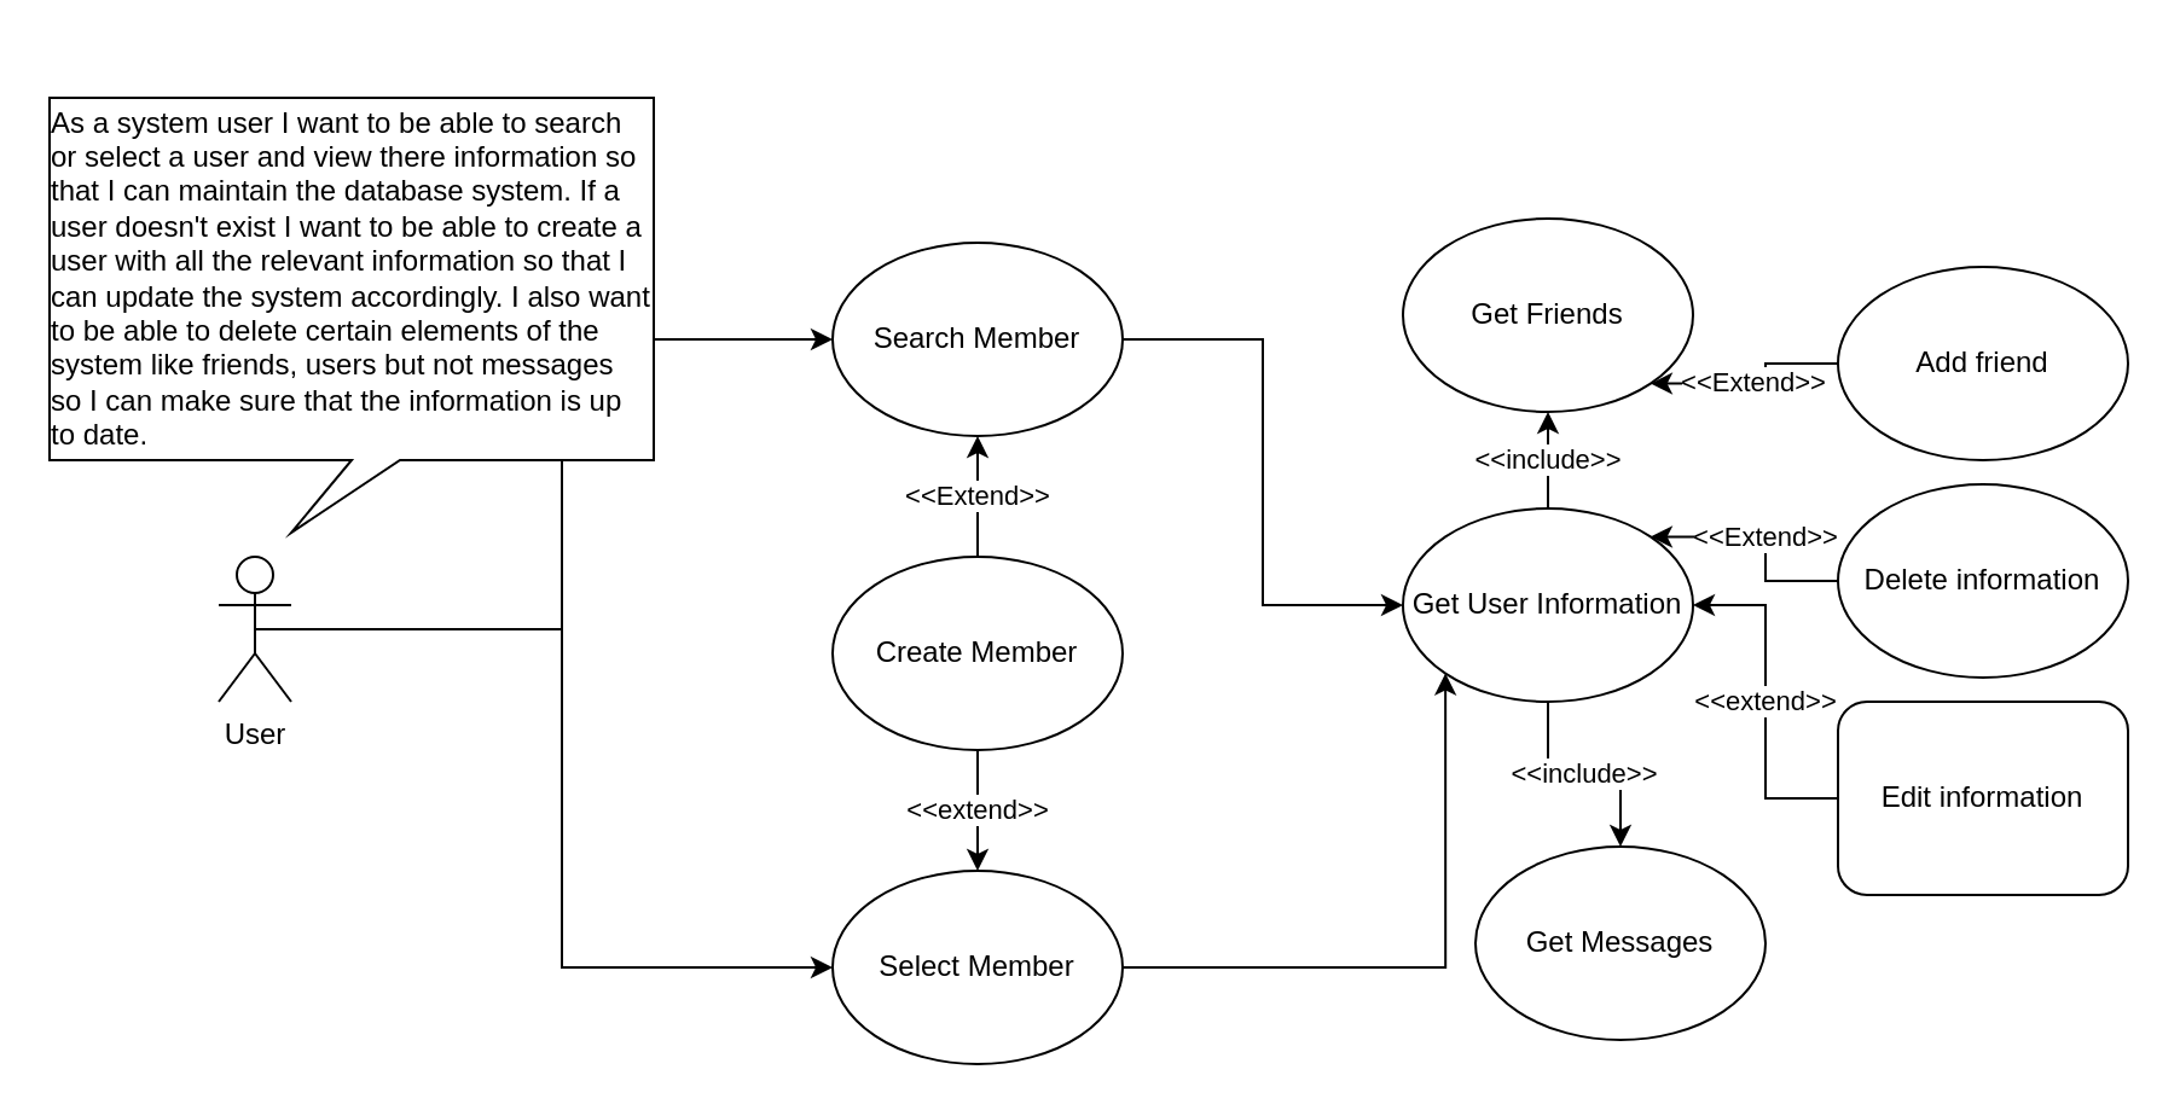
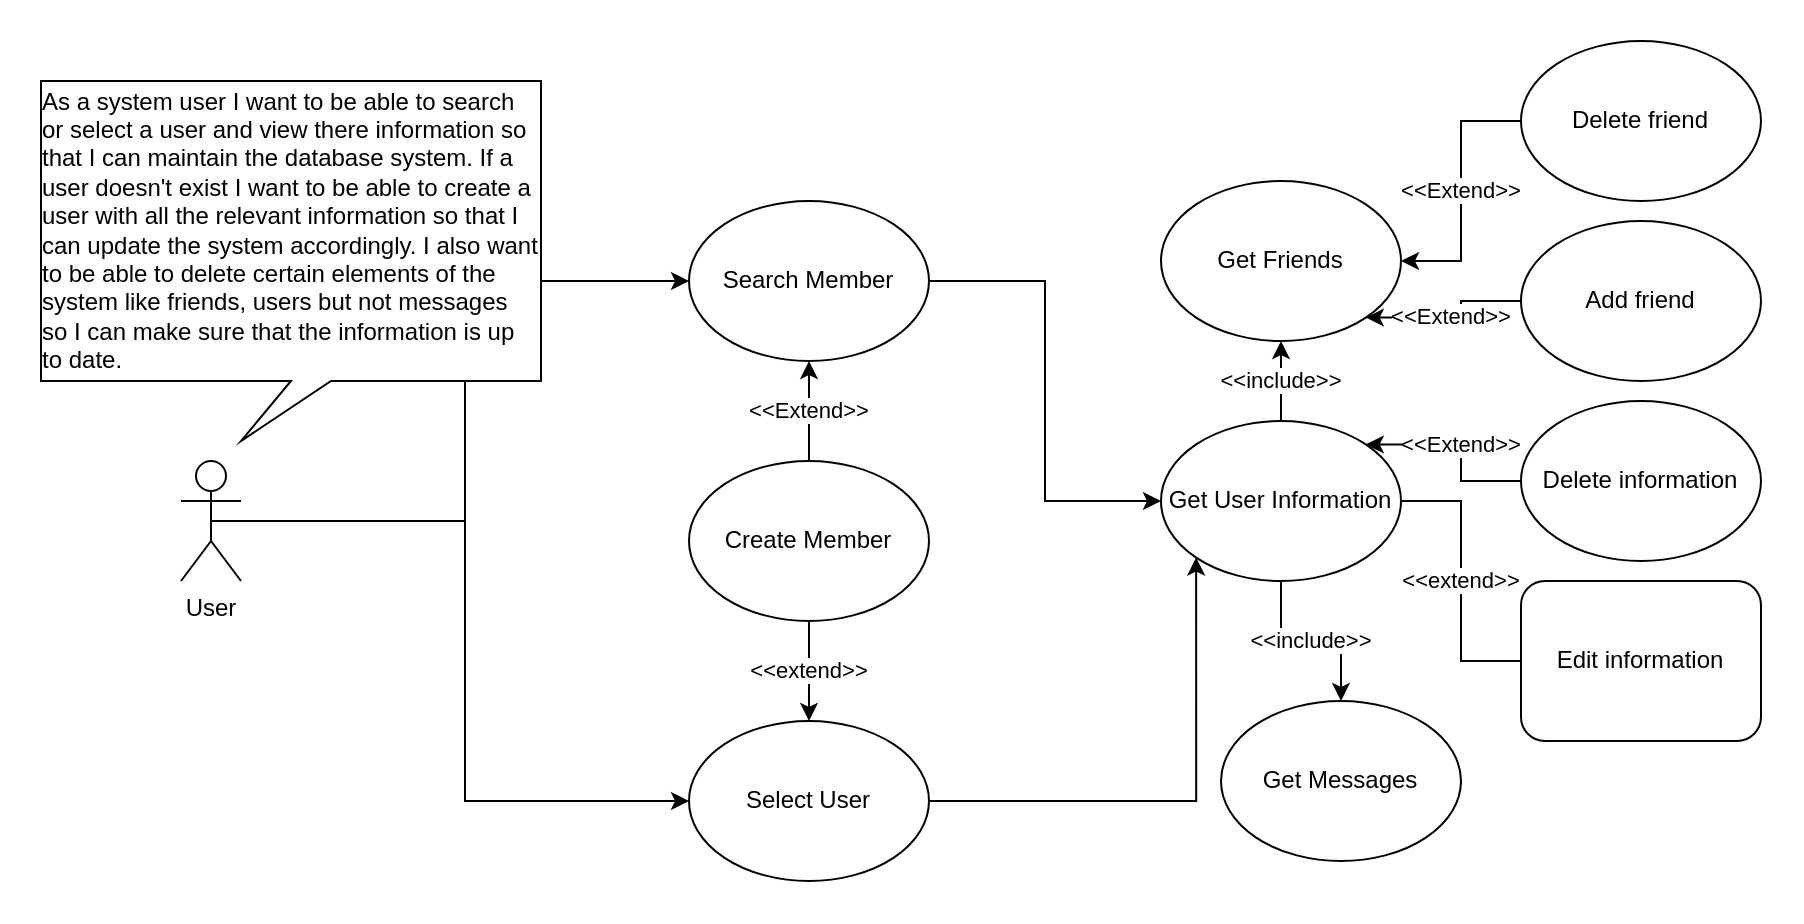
  <mxCell id="0" />
  <mxCell id="1" parent="0" />
  <mxCell id="2" style="edgeStyle=orthogonalEdgeStyle;rounded=0;orthogonalLoop=1;jettySize=auto;html=1;exitX=0.5;exitY=0.5;exitDx=0;exitDy=0;exitPerimeter=0;entryX=0;entryY=0.5;entryDx=0;entryDy=0;" parent="1" source="4" target="8" edge="1"><mxGeometry relative="1" as="geometry" /></mxCell>
  <mxCell id="3" style="edgeStyle=orthogonalEdgeStyle;rounded=0;orthogonalLoop=1;jettySize=auto;html=1;exitX=0.5;exitY=0.5;exitDx=0;exitDy=0;exitPerimeter=0;entryX=0;entryY=0.5;entryDx=0;entryDy=0;" parent="1" source="4" target="6" edge="1"><mxGeometry relative="1" as="geometry" /></mxCell>
  <mxCell id="4" value="User" style="shape=umlActor;verticalLabelPosition=bottom;labelBackgroundColor=#ffffff;verticalAlign=top;html=1;" parent="1" vertex="1"><mxGeometry x="90" y="230" width="30" height="60" as="geometry" /></mxCell>
  <mxCell id="5" style="edgeStyle=orthogonalEdgeStyle;rounded=0;orthogonalLoop=1;jettySize=auto;html=1;exitX=1;exitY=0.5;exitDx=0;exitDy=0;entryX=0;entryY=0.5;entryDx=0;entryDy=0;" parent="1" source="6" target="12" edge="1"><mxGeometry relative="1" as="geometry" /></mxCell>
  <mxCell id="6" value="Search Member" style="ellipse;whiteSpace=wrap;html=1;" parent="1" vertex="1"><mxGeometry x="344" y="100" width="120" height="80" as="geometry" /></mxCell>
  <mxCell id="7" style="edgeStyle=orthogonalEdgeStyle;rounded=0;orthogonalLoop=1;jettySize=auto;html=1;exitX=1;exitY=0.5;exitDx=0;exitDy=0;entryX=0;entryY=1;entryDx=0;entryDy=0;" parent="1" source="8" target="12" edge="1"><mxGeometry relative="1" as="geometry" /></mxCell>
- <mxCell id="8" value="Select Member" style="ellipse;whiteSpace=wrap;html=1;" parent="1" vertex="1"><mxGeometry x="344" y="360" width="120" height="80" as="geometry" /></mxCell>
+ <mxCell id="8" value="Select User" style="ellipse;whiteSpace=wrap;html=1;" parent="1" vertex="1"><mxGeometry x="344" y="360" width="120" height="80" as="geometry" /></mxCell>
  <mxCell id="9" value="Get Friends" style="ellipse;whiteSpace=wrap;html=1;" parent="1" vertex="1"><mxGeometry x="580" y="90" width="120" height="80" as="geometry" /></mxCell>
  <mxCell id="10" value="&amp;lt;&amp;lt;include&amp;gt;&amp;gt;" style="edgeStyle=orthogonalEdgeStyle;rounded=0;orthogonalLoop=1;jettySize=auto;html=1;exitX=0.5;exitY=0;exitDx=0;exitDy=0;entryX=0.5;entryY=1;entryDx=0;entryDy=0;" parent="1" source="12" target="9" edge="1"><mxGeometry relative="1" as="geometry" /></mxCell>
  <mxCell id="11" value="&amp;lt;&amp;lt;include&amp;gt;&amp;gt;" style="edgeStyle=orthogonalEdgeStyle;rounded=0;orthogonalLoop=1;jettySize=auto;html=1;exitX=0.5;exitY=1;exitDx=0;exitDy=0;entryX=0.5;entryY=0;entryDx=0;entryDy=0;" parent="1" source="12" target="13" edge="1"><mxGeometry relative="1" as="geometry" /></mxCell>
  <mxCell id="12" value="Get User Information" style="ellipse;whiteSpace=wrap;html=1;" parent="1" vertex="1"><mxGeometry x="580" y="210" width="120" height="80" as="geometry" /></mxCell>
  <mxCell id="13" value="Get Messages" style="ellipse;whiteSpace=wrap;html=1;" parent="1" vertex="1"><mxGeometry x="610" y="350" width="120" height="80" as="geometry" /></mxCell>
  <mxCell id="14" value="&lt;div style=&quot;text-align: left&quot;&gt;&lt;span&gt;As a system user I want to be able to search or select a user and view there information so that I can maintain the database system. If a user doesn't exist I want to be able to create a user with all the relevant information so that I can update the system accordingly. I also want to be able to delete certain elements of the system like friends, users but not messages so I can make sure that the information is up to date.&lt;/span&gt;&lt;/div&gt;" style="shape=callout;whiteSpace=wrap;html=1;perimeter=calloutPerimeter;position2=0.4;" parent="1" vertex="1"><mxGeometry x="20" y="40" width="250" height="180" as="geometry" /></mxCell>
- <mxCell id="17" value="&amp;lt;&amp;lt;extend&amp;gt;&amp;gt;" style="edgeStyle=orthogonalEdgeStyle;rounded=0;orthogonalLoop=1;jettySize=auto;html=1;entryX=1;entryY=0.5;entryDx=0;entryDy=0;" edge="1" parent="1" source="18" target="12"><mxGeometry relative="1" as="geometry" /></mxCell>
+ <mxCell id="15" value="&amp;lt;&amp;lt;Extend&amp;gt;&amp;gt;" style="edgeStyle=orthogonalEdgeStyle;rounded=0;orthogonalLoop=1;jettySize=auto;html=1;entryX=1;entryY=0.5;entryDx=0;entryDy=0;" edge="1" parent="1" source="16" target="9"><mxGeometry relative="1" as="geometry" /></mxCell>
+ <mxCell id="16" value="Delete friend" style="ellipse;whiteSpace=wrap;html=1;" vertex="1" parent="1"><mxGeometry x="760" y="20" width="120" height="80" as="geometry" /></mxCell>
+ <mxCell id="17" value="&amp;lt;&amp;lt;extend&amp;gt;&amp;gt;" style="edgeStyle=orthogonalEdgeStyle;rounded=0;orthogonalLoop=1;jettySize=auto;html=1;entryX=1;entryY=0.5;entryDx=0;entryDy=0;endArrow=none;" edge="1" parent="1" source="18" target="12"><mxGeometry relative="1" as="geometry" /></mxCell>
  <mxCell id="18" value="Edit information" style="whiteSpace=wrap;html=1;rounded=1;" vertex="1" parent="1"><mxGeometry x="760" y="290" width="120" height="80" as="geometry" /></mxCell>
  <mxCell id="19" value="&amp;lt;&amp;lt;Extend&amp;gt;&amp;gt;" style="edgeStyle=orthogonalEdgeStyle;rounded=0;orthogonalLoop=1;jettySize=auto;html=1;entryX=1;entryY=0;entryDx=0;entryDy=0;" edge="1" parent="1" source="20" target="12"><mxGeometry relative="1" as="geometry" /></mxCell>
  <mxCell id="20" value="Delete information" style="ellipse;whiteSpace=wrap;html=1;" vertex="1" parent="1"><mxGeometry x="760" y="200" width="120" height="80" as="geometry" /></mxCell>
  <mxCell id="21" value="&amp;lt;&amp;lt;Extend&amp;gt;&amp;gt;" style="edgeStyle=orthogonalEdgeStyle;rounded=0;orthogonalLoop=1;jettySize=auto;html=1;entryX=1;entryY=1;entryDx=0;entryDy=0;" edge="1" parent="1" source="22" target="9"><mxGeometry relative="1" as="geometry" /></mxCell>
  <mxCell id="22" value="Add friend" style="ellipse;whiteSpace=wrap;html=1;" vertex="1" parent="1"><mxGeometry x="760" y="110" width="120" height="80" as="geometry" /></mxCell>
  <mxCell id="23" value="&amp;lt;&amp;lt;Extend&amp;gt;&amp;gt;" style="edgeStyle=orthogonalEdgeStyle;rounded=0;orthogonalLoop=1;jettySize=auto;html=1;entryX=0.5;entryY=1;entryDx=0;entryDy=0;" edge="1" parent="1" source="25" target="6"><mxGeometry relative="1" as="geometry" /></mxCell>
  <mxCell id="24" value="&amp;lt;&amp;lt;extend&amp;gt;&amp;gt;" style="edgeStyle=orthogonalEdgeStyle;rounded=0;orthogonalLoop=1;jettySize=auto;html=1;entryX=0.5;entryY=0;entryDx=0;entryDy=0;" edge="1" parent="1" source="25" target="8"><mxGeometry relative="1" as="geometry" /></mxCell>
  <mxCell id="25" value="Create Member" style="ellipse;whiteSpace=wrap;html=1;" vertex="1" parent="1"><mxGeometry x="344" y="230" width="120" height="80" as="geometry" /></mxCell>
